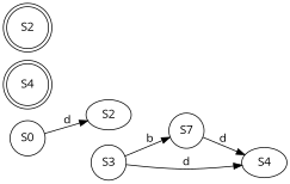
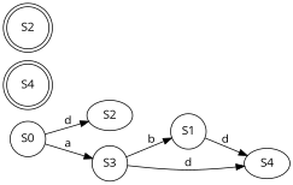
  digraph {
    fontname="Open Sans"
    rankdir=LR
    node [fontname="Open Sans" shape=circle]
    edge [fontname="Open Sans"]
    n1 [label=S0]
    S2 [shape=""]
    n3 [label=S3]
-   n4 [label=S7]
+   n4 [label=S1]
    S4 [shape=""]
    n6 [label=S4 shape=doublecircle]
    n7 [label=S2 shape=doublecircle]
    n1 -> S2 [label=d]
+   n1 -> n3 [label=a]
    n3 -> n4 [label=b]
    n3 -> S4 [label=d]
    n4 -> S4 [label=d]
  }
